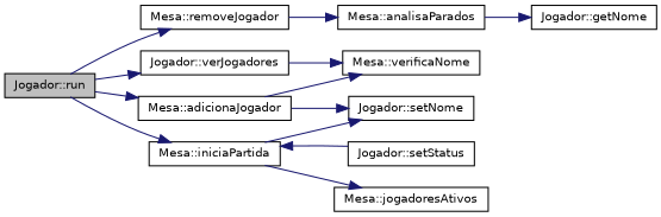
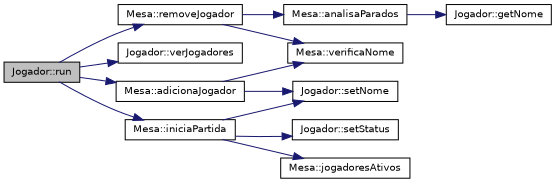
  digraph {
    rankdir=LR
    node [color=black fillcolor=white fontname=Helvetica fontsize=10 shape=record style=filled]
    edge [color=midnightblue fontname=Helvetica fontsize=10 labelfontname=Helvetica labelfontsize=10 style=solid]
    n1 [fillcolor=grey75 fontcolor=black height=0.2 label="Jogador::run" width=0.4]
    n2 [height=0.2 label="Mesa::adicionaJogador" width=0.4]
    n3 [height=0.2 label="Mesa::iniciaPartida" width=0.4]
    n4 [height=0.2 label="Mesa::removeJogador" width=0.4]
    n5 [height=0.2 label="Jogador::verJogadores" width=0.4]
    n6 [height=0.2 label="Jogador::setNome" width=0.4]
    n7 [height=0.2 label="Mesa::verificaNome" width=0.4]
    n8 [height=0.2 label="Mesa::jogadoresAtivos" width=0.4]
    n9 [height=0.2 label="Jogador::setStatus" width=0.4]
    n10 [height=0.2 label="Mesa::analisaParados" width=0.4]
    n11 [height=0.2 label="Jogador::getNome" width=0.4]
    n1 -> n2
    n1 -> n3
    n1 -> n4
    n1 -> n5
    n2 -> n6
    n2 -> n7
    n3 -> n6
    n3 -> n8
-   n9 -> n3
-   n5 -> n7
+   n3 -> n9
+   n4 -> n7
    n4 -> n10
    n10 -> n11
  }
